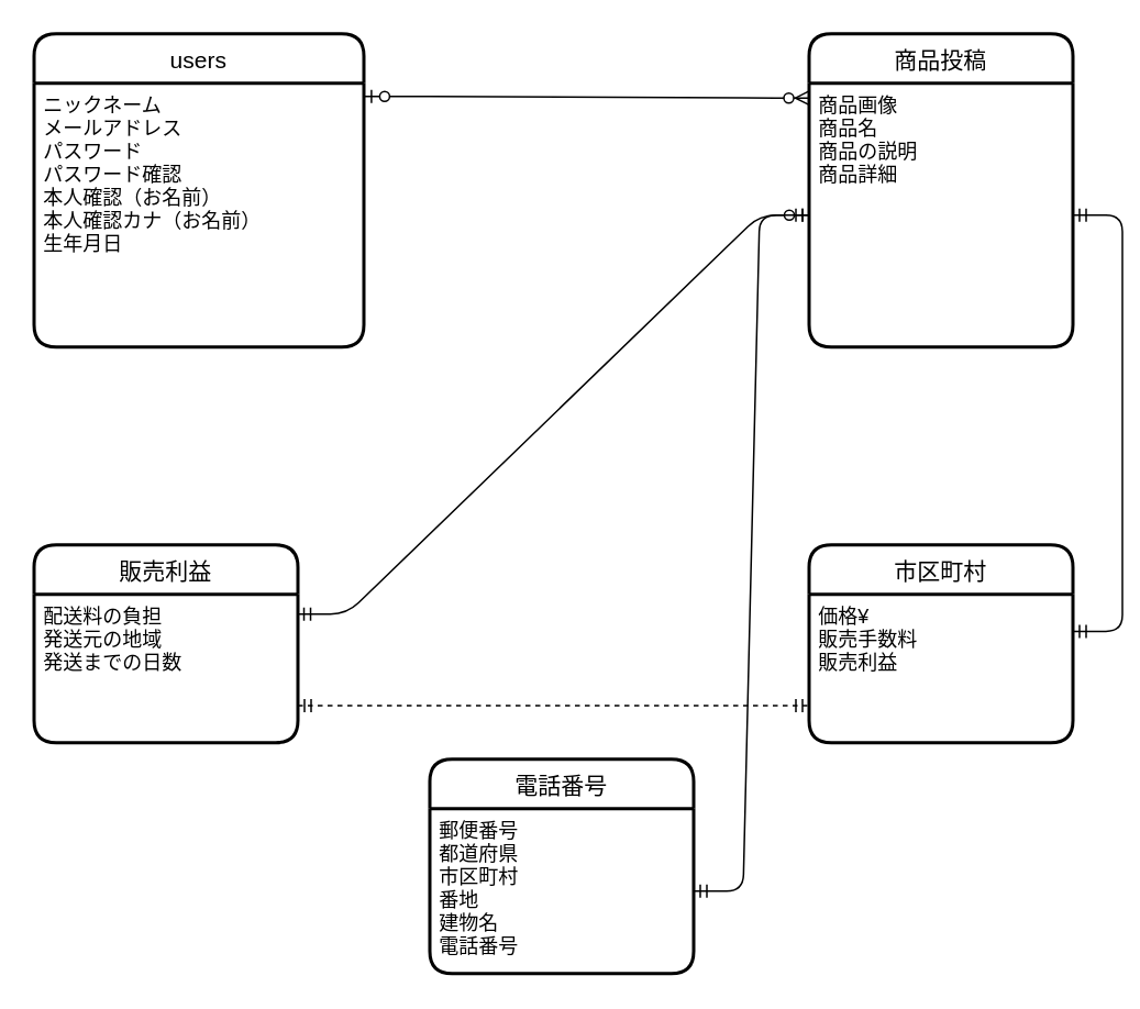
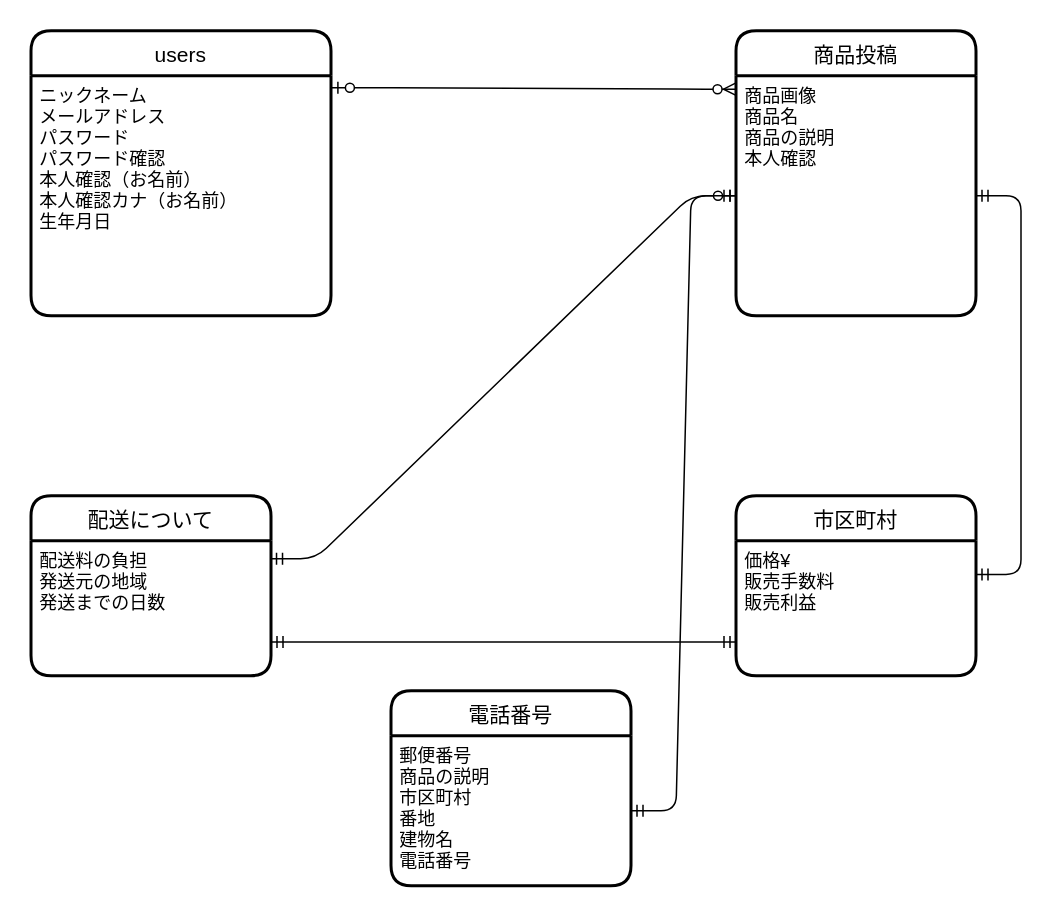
  <mxCell id="0" />
  <mxCell id="1" parent="0" />
  <mxCell id="2" value="users" style="swimlane;childLayout=stackLayout;horizontal=1;startSize=30;horizontalStack=0;rounded=1;fontSize=14;fontStyle=0;strokeWidth=2;resizeParent=0;resizeLast=1;shadow=0;dashed=0;align=center;" vertex="1" parent="1"><mxGeometry x="20" y="20" width="200" height="190" as="geometry" /></mxCell>
  <mxCell id="3" value="ニックネーム&#10;メールアドレス&#10;パスワード&#10;パスワード確認&#10;本人確認（お名前）&#10;本人確認カナ（お名前）&#10;生年月日" style="align=left;strokeColor=none;fillColor=none;spacingLeft=4;fontSize=12;verticalAlign=top;resizable=0;rotatable=0;part=1;" vertex="1" parent="2"><mxGeometry y="30" width="200" height="160" as="geometry" /></mxCell>
  <mxCell id="4" value="商品投稿" style="swimlane;childLayout=stackLayout;horizontal=1;startSize=30;horizontalStack=0;rounded=1;fontSize=14;fontStyle=0;strokeWidth=2;resizeParent=0;resizeLast=1;shadow=0;dashed=0;align=center;" vertex="1" parent="1"><mxGeometry x="490" y="20" width="160" height="190" as="geometry" /></mxCell>
- <mxCell id="5" value="商品画像&#10;商品名&#10;商品の説明&#10;商品詳細&#10;" style="align=left;strokeColor=none;fillColor=none;spacingLeft=4;fontSize=12;verticalAlign=top;resizable=0;rotatable=0;part=1;" vertex="1" parent="4"><mxGeometry y="30" width="160" height="160" as="geometry" /></mxCell>
- <mxCell id="6" value="販売利益" style="swimlane;childLayout=stackLayout;horizontal=1;startSize=30;horizontalStack=0;rounded=1;fontSize=14;fontStyle=0;strokeWidth=2;resizeParent=0;resizeLast=1;shadow=0;dashed=0;align=center;" vertex="1" parent="1"><mxGeometry x="20" y="330" width="160" height="120" as="geometry" /></mxCell>
+ <mxCell id="5" value="商品画像&#10;商品名&#10;商品の説明&#10;本人確認&#10;" style="align=left;strokeColor=none;fillColor=none;spacingLeft=4;fontSize=12;verticalAlign=top;resizable=0;rotatable=0;part=1;" vertex="1" parent="4"><mxGeometry y="30" width="160" height="160" as="geometry" /></mxCell>
+ <mxCell id="6" value="配送について" style="swimlane;childLayout=stackLayout;horizontal=1;startSize=30;horizontalStack=0;rounded=1;fontSize=14;fontStyle=0;strokeWidth=2;resizeParent=0;resizeLast=1;shadow=0;dashed=0;align=center;" vertex="1" parent="1"><mxGeometry x="20" y="330" width="160" height="120" as="geometry" /></mxCell>
  <mxCell id="7" value="配送料の負担&#10;発送元の地域&#10;発送までの日数" style="align=left;strokeColor=none;fillColor=none;spacingLeft=4;fontSize=12;verticalAlign=top;resizable=0;rotatable=0;part=1;" vertex="1" parent="6"><mxGeometry y="30" width="160" height="90" as="geometry" /></mxCell>
  <mxCell id="8" value="市区町村" style="swimlane;childLayout=stackLayout;horizontal=1;startSize=30;horizontalStack=0;rounded=1;fontSize=14;fontStyle=0;strokeWidth=2;resizeParent=0;resizeLast=1;shadow=0;dashed=0;align=center;" vertex="1" parent="1"><mxGeometry x="490" y="330" width="160" height="120" as="geometry" /></mxCell>
  <mxCell id="9" value="価格¥&#10;販売手数料&#10;販売利益" style="align=left;strokeColor=none;fillColor=none;spacingLeft=4;fontSize=12;verticalAlign=top;resizable=0;rotatable=0;part=1;" vertex="1" parent="8"><mxGeometry y="30" width="160" height="90" as="geometry" /></mxCell>
- <mxCell id="10" value="" style="edgeStyle=entityRelationEdgeStyle;fontSize=12;html=1;endArrow=ERmandOne;startArrow=ERmandOne;exitX=1;exitY=0.75;exitDx=0;exitDy=0;entryX=0;entryY=0.75;entryDx=0;entryDy=0;dashed=1;" edge="1" parent="1" source="7" target="9"><mxGeometry width="100" height="100" relative="1" as="geometry"><mxPoint x="330" y="340" as="sourcePoint" /><mxPoint x="480" y="430" as="targetPoint" /></mxGeometry></mxCell>
+ <mxCell id="10" value="" style="edgeStyle=entityRelationEdgeStyle;fontSize=12;html=1;endArrow=ERmandOne;startArrow=ERmandOne;exitX=1;exitY=0.75;exitDx=0;exitDy=0;entryX=0;entryY=0.75;entryDx=0;entryDy=0;" edge="1" parent="1" source="7" target="9"><mxGeometry width="100" height="100" relative="1" as="geometry"><mxPoint x="330" y="340" as="sourcePoint" /><mxPoint x="480" y="430" as="targetPoint" /></mxGeometry></mxCell>
  <mxCell id="11" value="" style="edgeStyle=entityRelationEdgeStyle;fontSize=12;html=1;endArrow=ERzeroToMany;startArrow=ERzeroToOne;entryX=-0.002;entryY=0.056;entryDx=0;entryDy=0;exitX=1.003;exitY=0.05;exitDx=0;exitDy=0;exitPerimeter=0;entryPerimeter=0;" edge="1" parent="1" source="3" target="5"><mxGeometry width="100" height="100" relative="1" as="geometry"><mxPoint x="330" y="340" as="sourcePoint" /><mxPoint x="430" y="240" as="targetPoint" /></mxGeometry></mxCell>
  <mxCell id="12" value="" style="edgeStyle=entityRelationEdgeStyle;fontSize=12;html=1;endArrow=ERzeroToOne;startArrow=ERmandOne;exitX=0.998;exitY=0.133;exitDx=0;exitDy=0;exitPerimeter=0;entryX=0;entryY=0.5;entryDx=0;entryDy=0;" edge="1" parent="1" source="7" target="5"><mxGeometry width="100" height="100" relative="1" as="geometry"><mxPoint x="330" y="340" as="sourcePoint" /><mxPoint x="420" y="220" as="targetPoint" /></mxGeometry></mxCell>
  <mxCell id="13" value="" style="edgeStyle=entityRelationEdgeStyle;fontSize=12;html=1;endArrow=ERmandOne;startArrow=ERmandOne;exitX=1;exitY=0.25;exitDx=0;exitDy=0;" edge="1" parent="1" source="9" target="5"><mxGeometry width="100" height="100" relative="1" as="geometry"><mxPoint x="330" y="340" as="sourcePoint" /><mxPoint x="430" y="240" as="targetPoint" /></mxGeometry></mxCell>
  <mxCell id="14" value="電話番号" style="swimlane;childLayout=stackLayout;horizontal=1;startSize=30;horizontalStack=0;rounded=1;fontSize=14;fontStyle=0;strokeWidth=2;resizeParent=0;resizeLast=1;shadow=0;dashed=0;align=center;" vertex="1" parent="1"><mxGeometry x="260" y="460" width="160" height="130" as="geometry" /></mxCell>
- <mxCell id="15" value="郵便番号&#10;都道府県&#10;市区町村&#10;番地&#10;建物名&#10;電話番号" style="align=left;strokeColor=none;fillColor=none;spacingLeft=4;fontSize=12;verticalAlign=top;resizable=0;rotatable=0;part=1;" vertex="1" parent="14"><mxGeometry y="30" width="160" height="100" as="geometry" /></mxCell>
+ <mxCell id="15" value="郵便番号&#10;商品の説明&#10;市区町村&#10;番地&#10;建物名&#10;電話番号" style="align=left;strokeColor=none;fillColor=none;spacingLeft=4;fontSize=12;verticalAlign=top;resizable=0;rotatable=0;part=1;" vertex="1" parent="14"><mxGeometry y="30" width="160" height="100" as="geometry" /></mxCell>
  <mxCell id="16" value="" style="edgeStyle=entityRelationEdgeStyle;fontSize=12;html=1;endArrow=ERmandOne;startArrow=ERmandOne;" edge="1" parent="1" source="15" target="5"><mxGeometry width="100" height="100" relative="1" as="geometry"><mxPoint x="190" y="580" as="sourcePoint" /><mxPoint x="90" y="590" as="targetPoint" /></mxGeometry></mxCell>
